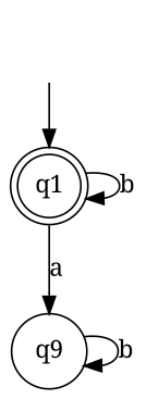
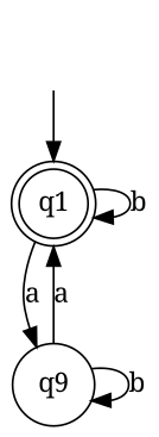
  digraph {
    fontname="Noto Serif"
    rankdir=TB
    node [fontname="Noto Serif" margin=0.1 shape=circle]
    edge [fontname="Noto Serif"]
    q1 [margin=0 shape=doublecircle]
    n2 [label=q9]
    " " [color=white width=0]
    q1 -> q1 [label=b]
    q1 -> n2 [label=a]
+   n2 -> q1 [label=a]
    n2 -> n2 [label=b]
    " " -> q1
  }
